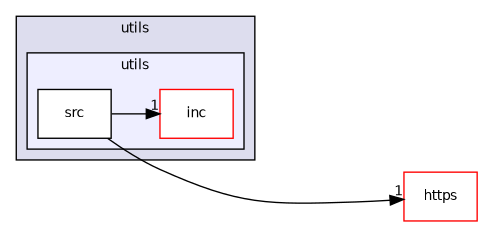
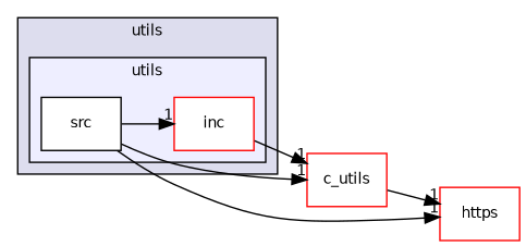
  digraph {
    compound=true
    rankdir=LR
    node [color=red fillcolor=white fontname=Helvetica fontsize=10 shape=box style=filled]
    edge [headlabel=1 labeldistance=1.5 labelfontname=Helvetica labelfontsize=10]
    n1 [label=inc]
    n2 [color=black label=src]
+   n3 [label=c_utils]
    n4 [label=https]
    subgraph cluster_1 {
      bgcolor="#ddddee"
      fontname=Helvetica
      fontsize=10
      label=utils
      pencolor=black
      subgraph cluster_2 {
        bgcolor="#eeeeff"
        fontname=Helvetica
        fontsize=10
        label=utils
        pencolor=black
        n1
        n2
      }
    }
+   n1 -> n3
    n2 -> n1
+   n2 -> n3
    n2 -> n4
+   n3 -> n4
  }
